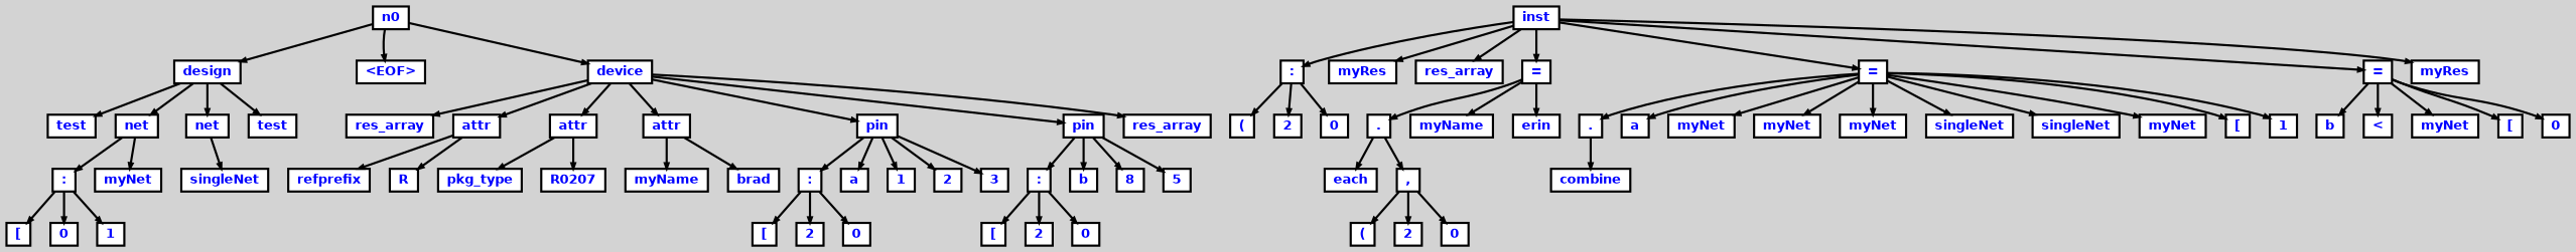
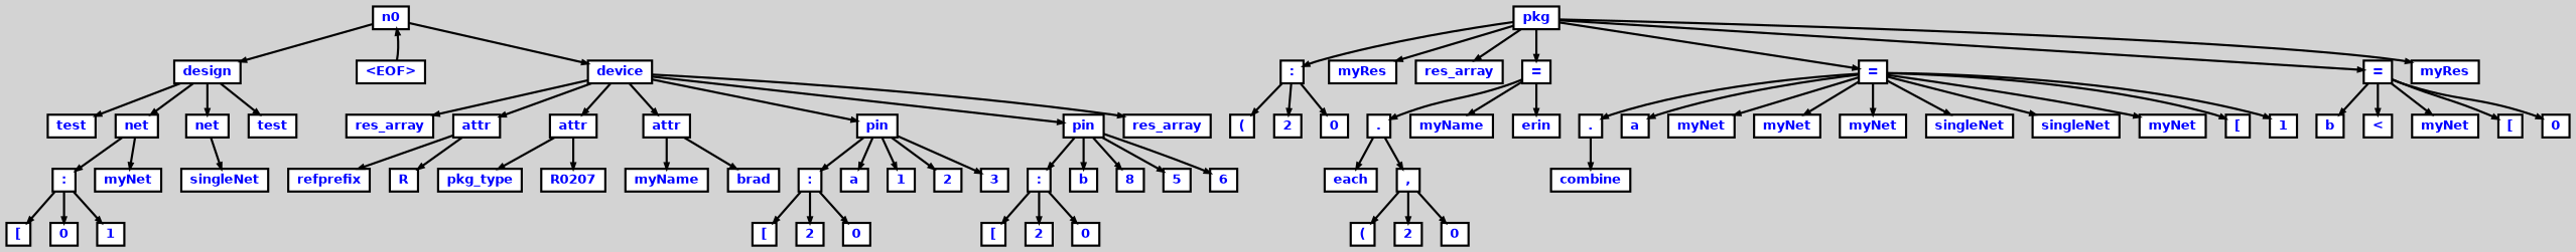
  digraph {
    bgcolor=lightgrey
    ordering=out
    ranksep=.4
    node [color=black fillcolor=white fixedsize=false fontcolor=blue fontname="Helvetica-bold" fontsize=12 shape=box style="filled, solid, bold"]
    edge [arrowsize=.5 color=black style=bold]
    n1 [height=.25 label=design width=.25]
    n2 [height=.25 label=test width=.25]
    n33 [height=.25 label=net width=.25]
    n39 [height=.25 label=net width=.25]
    n77 [height=.25 label=test width=.25]
    n0 [height=.25 width=.25]
    n78 [height=.25 label="<EOF>" width=.25]
    n3 [height=.25 label=device width=.25]
    n4 [height=.25 label=res_array width=.25]
    n5 [height=.25 label=attr width=.25]
    n8 [height=.25 label=attr width=.25]
    n11 [height=.25 label=attr width=.25]
    n14 [height=.25 label=pin width=.25]
    n23 [height=.25 label=pin width=.25]
    n32 [height=.25 label=res_array width=.25]
    n34 [height=.25 label=":" width=.25]
    n38 [height=.25 label=myNet width=.25]
    n40 [height=.25 label=singleNet width=.25]
-   n42 [height=.25 label=inst width=.25]
+   n42 [height=.25 label=pkg width=.25]
    n43 [height=.25 label=":" width=.25]
    n47 [height=.25 label=myRes width=.25]
    n48 [height=.25 label=res_array width=.25]
    n49 [height=.25 label="=" width=.25]
    n58 [height=.25 label="=" width=.25]
    n70 [height=.25 label="=" width=.25]
    n76 [height=.25 label=myRes width=.25]
    n6 [height=.25 label=refprefix width=.25]
    n7 [height=.25 label=R width=.25]
    n9 [height=.25 label=pkg_type width=.25]
    n10 [height=.25 label=R0207 width=.25]
    n12 [height=.25 label=myName width=.25]
    n13 [height=.25 label=brad width=.25]
    n15 [height=.25 label=":" width=.25]
    n19 [height=.25 label=a width=.25]
    n20 [height=.25 label=1 width=.25]
    n21 [height=.25 label=2 width=.25]
    n22 [height=.25 label=3 width=.25]
    n24 [height=.25 label=":" width=.25]
    n28 [height=.25 label=b width=.25]
    n29 [height=.25 label=8 width=.25]
    n30 [height=.25 label=5 width=.25]
+   n31 [height=.25 label=6 width=.25]
    n16 [height=.25 label="[" width=.25]
    n17 [height=.25 label=2 width=.25]
    n18 [height=.25 label=0 width=.25]
    n25 [height=.25 label="[" width=.25]
    n26 [height=.25 label=2 width=.25]
    n27 [height=.25 label=0 width=.25]
    n35 [height=.25 label="[" width=.25]
    n36 [height=.25 label=0 width=.25]
    n37 [height=.25 label=1 width=.25]
    n44 [height=.25 label="(" width=.25]
    n45 [height=.25 label=2 width=.25]
    n46 [height=.25 label=0 width=.25]
    n50 [height=.25 label="." width=.25]
    n56 [height=.25 label=myName width=.25]
    n57 [height=.25 label=erin width=.25]
    n59 [height=.25 label="." width=.25]
    n61 [height=.25 label=a width=.25]
    n62 [height=.25 label=myNet width=.25]
    n63 [height=.25 label=myNet width=.25]
    n64 [height=.25 label=myNet width=.25]
    n65 [height=.25 label=singleNet width=.25]
    n66 [height=.25 label=singleNet width=.25]
    n67 [height=.25 label=myNet width=.25]
    n68 [height=.25 label="[" width=.25]
    n69 [height=.25 label=1 width=.25]
    n71 [height=.25 label=b width=.25]
    n72 [height=.25 label="<" width=.25]
    n73 [height=.25 label=myNet width=.25]
    n74 [height=.25 label="[" width=.25]
    n75 [height=.25 label=0 width=.25]
    n51 [height=.25 label=each width=.25]
    n52 [height=.25 label="," width=.25]
    n53 [height=.25 label="(" width=.25]
    n54 [height=.25 label=2 width=.25]
    n55 [height=.25 label=0 width=.25]
    n60 [height=.25 label=combine width=.25]
    n1 -> n2
    n1 -> n33
    n1 -> n39
    n1 -> n77
    n33 -> n34
    n33 -> n38
    n39 -> n40
    n0 -> n1
-   n0 -> n78
+   n78 -> n0
    n0 -> n3
    n3 -> n4
    n3 -> n5
    n3 -> n8
    n3 -> n11
    n3 -> n14
    n3 -> n23
    n3 -> n32
    n5 -> n6
    n5 -> n7
    n8 -> n9
    n8 -> n10
    n11 -> n12
    n11 -> n13
    n14 -> n15
    n14 -> n19
    n14 -> n20
    n14 -> n21
    n14 -> n22
    n23 -> n24
    n23 -> n28
    n23 -> n29
    n23 -> n30
+   n23 -> n31
    n34 -> n35
    n34 -> n36
    n34 -> n37
    n42 -> n43
    n42 -> n47
    n42 -> n48
    n42 -> n49
    n42 -> n58
    n42 -> n70
    n42 -> n76
    n43 -> n44
    n43 -> n45
    n43 -> n46
    n49 -> n50
    n49 -> n56
    n49 -> n57
    n58 -> n59
    n58 -> n61
    n58 -> n62
    n58 -> n63
    n58 -> n64
    n58 -> n65
    n58 -> n66
    n58 -> n67
    n58 -> n68
    n58 -> n69
    n70 -> n71
    n70 -> n72
    n70 -> n73
    n70 -> n74
    n70 -> n75
    n15 -> n16
    n15 -> n17
    n15 -> n18
    n24 -> n25
    n24 -> n26
    n24 -> n27
    n50 -> n51
    n50 -> n52
    n59 -> n60
    n52 -> n53
    n52 -> n54
    n52 -> n55
  }
